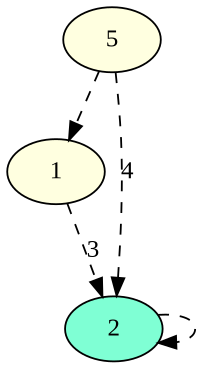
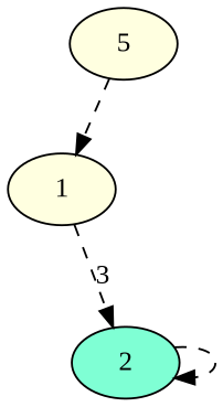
  digraph {
    fontname="Liberation Serif"
    node [fillcolor=lightyellow fontname="Liberation Serif" style=filled]
    edge [fontname="Liberation Serif" style=dashed]
    n1 [label=1]
    n2 [fillcolor=aquamarine label=2]
    n3 [label=5]
    n1 -> n2 [label=3]
    n2 -> n2
    n3 -> n1
-   n3 -> n2 [label=4]
  }
